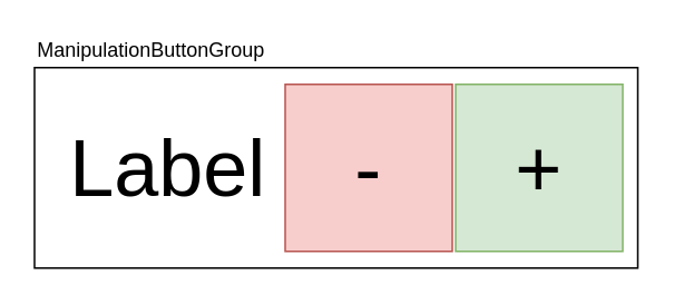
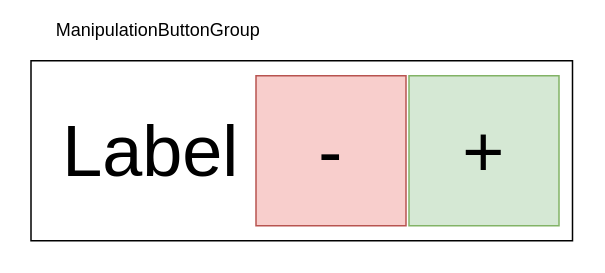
  <mxCell id="0" />
  <mxCell id="1" parent="0" />
  <mxCell id="2" value="" style="rounded=0;whiteSpace=wrap;html=1;" vertex="1" parent="1"><mxGeometry x="20" y="40" width="361" height="120" as="geometry" /></mxCell>
- <mxCell id="3" value="ManipulationButtonGroup" style="text;html=1;strokeColor=none;fillColor=none;align=left;verticalAlign=middle;whiteSpace=wrap;rounded=0;" vertex="1" parent="1"><mxGeometry x="20" y="20" width="360" height="20" as="geometry" /></mxCell>
+ <mxCell id="3" value="ManipulationButtonGroup" style="text;html=1;strokeColor=none;fillColor=none;align=left;verticalAlign=middle;whiteSpace=wrap;rounded=0;" vertex="1" parent="1"><mxGeometry x="35" y="10" width="360" height="20" as="geometry" /></mxCell>
  <mxCell id="4" value="&lt;font style=&quot;font-size: 48px;&quot;&gt;Label&lt;/font&gt;" style="text;html=1;align=center;verticalAlign=middle;whiteSpace=wrap;rounded=0;" vertex="1" parent="1"><mxGeometry x="20" y="40" width="160" height="120" as="geometry" /></mxCell>
  <mxCell id="5" value="&lt;font style=&quot;font-size: 48px;&quot;&gt;-&lt;/font&gt;" style="whiteSpace=wrap;html=1;aspect=fixed;fillColor=#f8cecc;strokeColor=#b85450;" vertex="1" parent="1"><mxGeometry x="170" y="50" width="100" height="100" as="geometry" /></mxCell>
  <mxCell id="6" value="&lt;font style=&quot;font-size: 48px;&quot;&gt;+&lt;/font&gt;" style="whiteSpace=wrap;html=1;aspect=fixed;fillColor=#d5e8d4;strokeColor=#82b366;" vertex="1" parent="1"><mxGeometry x="272" y="50" width="100" height="100" as="geometry" /></mxCell>
